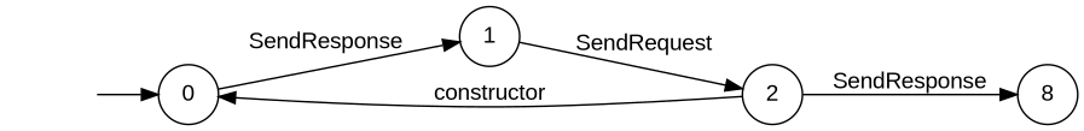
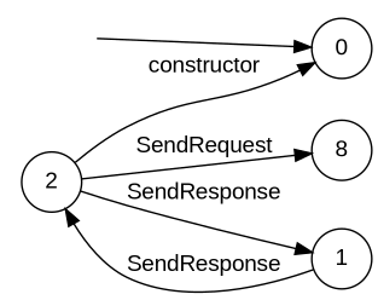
  digraph {
    fontname="Liberation Sans"
    rankdir=LR
    node [fontname="Liberation Sans" shape=circle]
    edge [fontname="Liberation Sans"]
    "" [shape=plaintext]
    n2 [label=0]
    n3 [label=2]
    n4 [label=8]
    n5 [label=1]
    "" -> n2
    n3 -> n2 [label=constructor]
-   n3 -> n4 [label=SendResponse]
-   n2 -> n5 [label=SendResponse]
-   n5 -> n3 [label=SendRequest]
+   n3 -> n4 [label=SendRequest]
+   n3 -> n5 [label=SendResponse]
+   n5 -> n3 [label=SendResponse]
  }
